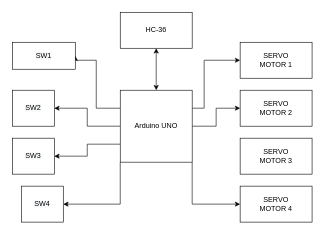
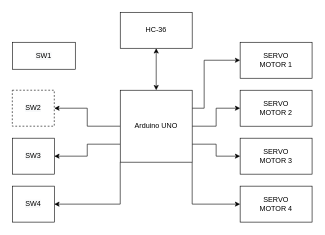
  <mxCell id="0" />
  <mxCell id="1" parent="0" />
- <mxCell id="2" style="edgeStyle=orthogonalEdgeStyle;rounded=0;orthogonalLoop=1;jettySize=auto;html=1;exitX=0;exitY=0.25;exitDx=0;exitDy=0;entryX=1;entryY=0.5;entryDx=0;entryDy=0;" edge="1" parent="1" source="10" target="15"><mxGeometry relative="1" as="geometry"><Array as="points"><mxPoint x="160" y="180" /><mxPoint x="160" y="100" /></Array></mxGeometry></mxCell>
  <mxCell id="3" style="edgeStyle=orthogonalEdgeStyle;rounded=0;orthogonalLoop=1;jettySize=auto;html=1;exitX=0;exitY=0.5;exitDx=0;exitDy=0;entryX=1;entryY=0.5;entryDx=0;entryDy=0;" edge="1" parent="1" source="10" target="16"><mxGeometry relative="1" as="geometry" /></mxCell>
  <mxCell id="4" style="edgeStyle=orthogonalEdgeStyle;rounded=0;orthogonalLoop=1;jettySize=auto;html=1;exitX=0;exitY=0.75;exitDx=0;exitDy=0;entryX=1;entryY=0.5;entryDx=0;entryDy=0;" edge="1" parent="1" source="10" target="17"><mxGeometry relative="1" as="geometry" /></mxCell>
  <mxCell id="5" style="edgeStyle=orthogonalEdgeStyle;rounded=0;orthogonalLoop=1;jettySize=auto;html=1;exitX=0;exitY=1;exitDx=0;exitDy=0;entryX=1;entryY=0.5;entryDx=0;entryDy=0;" edge="1" parent="1" source="10" target="18"><mxGeometry relative="1" as="geometry" /></mxCell>
  <mxCell id="6" style="edgeStyle=orthogonalEdgeStyle;rounded=0;orthogonalLoop=1;jettySize=auto;html=1;exitX=1;exitY=1;exitDx=0;exitDy=0;entryX=0;entryY=0.5;entryDx=0;entryDy=0;" edge="1" parent="1" source="10" target="14"><mxGeometry relative="1" as="geometry" /></mxCell>
+ <mxCell id="7" style="edgeStyle=orthogonalEdgeStyle;rounded=0;orthogonalLoop=1;jettySize=auto;html=1;exitX=1;exitY=0.75;exitDx=0;exitDy=0;entryX=0;entryY=0.5;entryDx=0;entryDy=0;" edge="1" parent="1" source="10" target="13"><mxGeometry relative="1" as="geometry" /></mxCell>
  <mxCell id="8" style="edgeStyle=orthogonalEdgeStyle;rounded=0;orthogonalLoop=1;jettySize=auto;html=1;exitX=1;exitY=0.5;exitDx=0;exitDy=0;" edge="1" parent="1" source="10" target="12"><mxGeometry relative="1" as="geometry" /></mxCell>
  <mxCell id="9" style="edgeStyle=orthogonalEdgeStyle;rounded=0;orthogonalLoop=1;jettySize=auto;html=1;exitX=1;exitY=0.25;exitDx=0;exitDy=0;entryX=0;entryY=0.5;entryDx=0;entryDy=0;" edge="1" parent="1" source="10" target="11"><mxGeometry relative="1" as="geometry"><Array as="points"><mxPoint x="340" y="180" /><mxPoint x="340" y="100" /></Array></mxGeometry></mxCell>
  <mxCell id="10" value="Arduino UNO" style="whiteSpace=wrap;html=1;aspect=fixed;" vertex="1" parent="1"><mxGeometry x="200" y="150" width="120" height="120" as="geometry" /></mxCell>
  <mxCell id="11" value="SERVO&lt;br&gt;MOTOR 1" style="rounded=0;whiteSpace=wrap;html=1;" vertex="1" parent="1"><mxGeometry x="400" y="70" width="120" height="60" as="geometry" /></mxCell>
  <mxCell id="12" value="SERVO&lt;br&gt;MOTOR 2" style="rounded=0;whiteSpace=wrap;html=1;" vertex="1" parent="1"><mxGeometry x="400" y="150" width="120" height="60" as="geometry" /></mxCell>
  <mxCell id="13" value="SERVO&lt;br&gt;MOTOR 3" style="rounded=0;whiteSpace=wrap;html=1;" vertex="1" parent="1"><mxGeometry x="400" y="230" width="120" height="60" as="geometry" /></mxCell>
  <mxCell id="14" value="SERVO&lt;br&gt;MOTOR 4" style="rounded=0;whiteSpace=wrap;html=1;" vertex="1" parent="1"><mxGeometry x="400" y="310" width="120" height="60" as="geometry" /></mxCell>
  <mxCell id="15" value="&#10;&#10;&lt;span style=&quot;color: rgb(0, 0, 0); font-family: helvetica; font-size: 12px; font-style: normal; font-weight: 400; letter-spacing: normal; text-align: center; text-indent: 0px; text-transform: none; word-spacing: 0px; background-color: rgb(248, 249, 250); display: inline; float: none;&quot;&gt;SW1&lt;/span&gt;&#10;&#10;" style="rounded=0;whiteSpace=wrap;html=1;" vertex="1" parent="1"><mxGeometry x="20" y="70" width="105" height="45" as="geometry" /></mxCell>
- <mxCell id="16" value="&lt;span style=&quot;color: rgb(0 , 0 , 0) ; font-family: &amp;#34;helvetica&amp;#34; ; font-size: 12px ; font-style: normal ; font-weight: 400 ; letter-spacing: normal ; text-align: center ; text-indent: 0px ; text-transform: none ; word-spacing: 0px ; background-color: rgb(248 , 249 , 250) ; display: inline ; float: none&quot;&gt;SW2&lt;br&gt;&lt;/span&gt;" style="rounded=0;whiteSpace=wrap;html=1;" vertex="1" parent="1"><mxGeometry x="20" y="150" width="70" height="60" as="geometry" /></mxCell>
+ <mxCell id="16" value="&lt;span style=&quot;color: rgb(0 , 0 , 0) ; font-family: &amp;#34;helvetica&amp;#34; ; font-size: 12px ; font-style: normal ; font-weight: 400 ; letter-spacing: normal ; text-align: center ; text-indent: 0px ; text-transform: none ; word-spacing: 0px ; background-color: rgb(248 , 249 , 250) ; display: inline ; float: none&quot;&gt;SW2&lt;br&gt;&lt;/span&gt;" style="rounded=0;whiteSpace=wrap;html=1;dashed=1;" vertex="1" parent="1"><mxGeometry x="20" y="150" width="70" height="60" as="geometry" /></mxCell>
  <mxCell id="17" value="&lt;span style=&quot;color: rgb(0 , 0 , 0) ; font-family: &amp;#34;helvetica&amp;#34; ; font-size: 12px ; font-style: normal ; font-weight: 400 ; letter-spacing: normal ; text-align: center ; text-indent: 0px ; text-transform: none ; word-spacing: 0px ; background-color: rgb(248 , 249 , 250) ; display: inline ; float: none&quot;&gt;SW3&lt;/span&gt;" style="rounded=0;whiteSpace=wrap;html=1;" vertex="1" parent="1"><mxGeometry x="20" y="230" width="70" height="60" as="geometry" /></mxCell>
- <mxCell id="18" value="&lt;span style=&quot;color: rgb(0 , 0 , 0) ; font-family: &amp;#34;helvetica&amp;#34; ; font-size: 12px ; font-style: normal ; font-weight: 400 ; letter-spacing: normal ; text-align: center ; text-indent: 0px ; text-transform: none ; word-spacing: 0px ; background-color: rgb(248 , 249 , 250) ; display: inline ; float: none&quot;&gt;SW4&lt;/span&gt;&lt;br&gt;" style="rounded=0;whiteSpace=wrap;html=1;" vertex="1" parent="1"><mxGeometry x="35" y="310" width="70" height="60" as="geometry" /></mxCell>
+ <mxCell id="18" value="&lt;span style=&quot;color: rgb(0 , 0 , 0) ; font-family: &amp;#34;helvetica&amp;#34; ; font-size: 12px ; font-style: normal ; font-weight: 400 ; letter-spacing: normal ; text-align: center ; text-indent: 0px ; text-transform: none ; word-spacing: 0px ; background-color: rgb(248 , 249 , 250) ; display: inline ; float: none&quot;&gt;SW4&lt;/span&gt;&lt;br&gt;" style="rounded=0;whiteSpace=wrap;html=1;" vertex="1" parent="1"><mxGeometry x="20" y="310" width="70" height="60" as="geometry" /></mxCell>
  <mxCell id="19" value="HC-36" style="whiteSpace=wrap;html=1;" vertex="1" parent="1"><mxGeometry x="200" y="20" width="120" height="60" as="geometry" /></mxCell>
  <mxCell id="20" value="" style="endArrow=classic;startArrow=classic;html=1;entryX=0.5;entryY=1;entryDx=0;entryDy=0;exitX=0.5;exitY=0;exitDx=0;exitDy=0;" edge="1" parent="1" source="10" target="19"><mxGeometry width="50" height="50" relative="1" as="geometry"><mxPoint x="90" y="30" as="sourcePoint" /><mxPoint x="140" y="-20" as="targetPoint" /></mxGeometry></mxCell>
